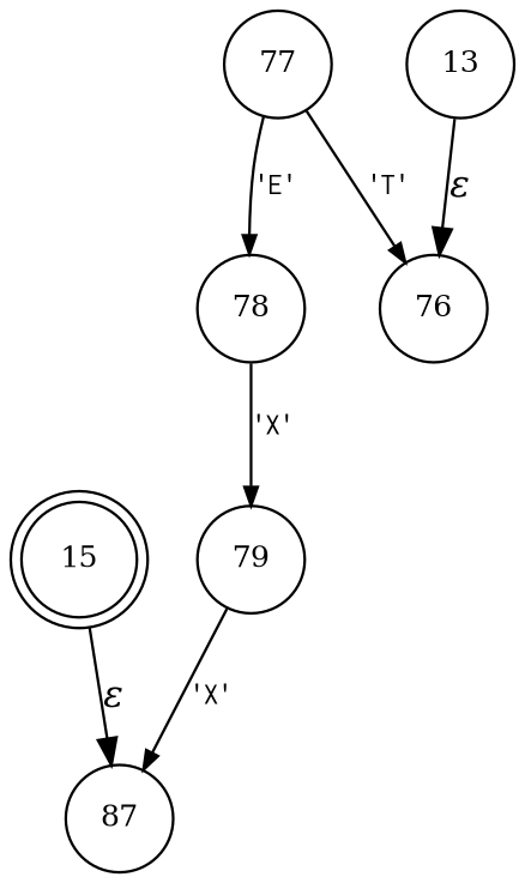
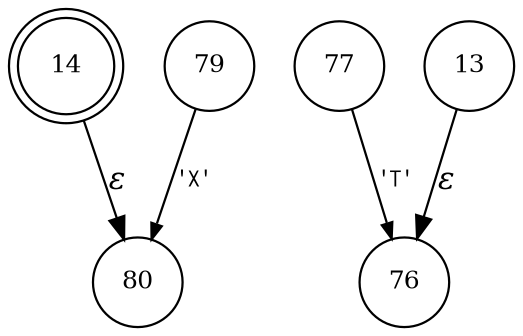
  digraph {
    rankdir=TB
    node [fixedsize=true fontsize=11 shape=circle peripheries=1]
    edge [fontname=Courier arrowhead=normal arrowsize=.7 fontsize=11]
-   n1 [label=15 shape=doublecircle width=.6 peripheries=""]
-   n2 [label=87 width=.55]
+   n1 [label=14 shape=doublecircle width=.6 peripheries=""]
+   n2 [label=80 width=.55]
    n3 [label=76 width=.55]
    n4 [label=77 width=.55]
-   n5 [label=78 width=.55]
    n6 [label=13 width=.55]
    n7 [label=79 width=.55]
    n1 -> n2 [fontname="Times-Italic" label="&epsilon;" arrowhead="" arrowsize="" fontsize=""]
    n4 -> n3 [label="'T'"]
-   n4 -> n5 [label="'E'"]
-   n5 -> n7 [label="'X'"]
    n6 -> n3 [fontname="Times-Italic" label="&epsilon;" arrowhead="" arrowsize="" fontsize=""]
    n7 -> n2 [label="'X'"]
  }
